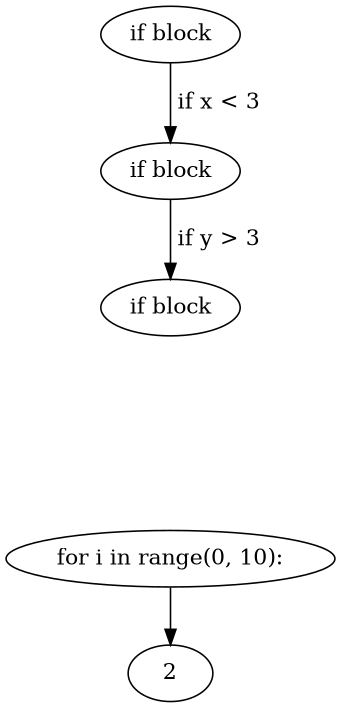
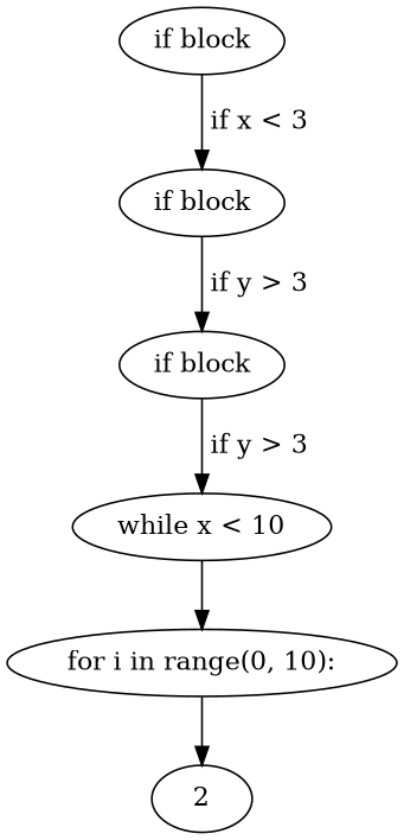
  digraph {
    n1 [label="if block"]
    n2 [label="if block"]
    n3 [label="if block"]
+   n4 [label="while x < 10"]
    n5 [label="for i in range(0, 10):\n"]
    n6 [label=2]
    n1 -> n2 [label=" if x < 3"]
    n2 -> n3 [label=" if y > 3"]
+   n3 -> n4 [label=" if y > 3"]
+   n4 -> n5
    n5 -> n6
  }
